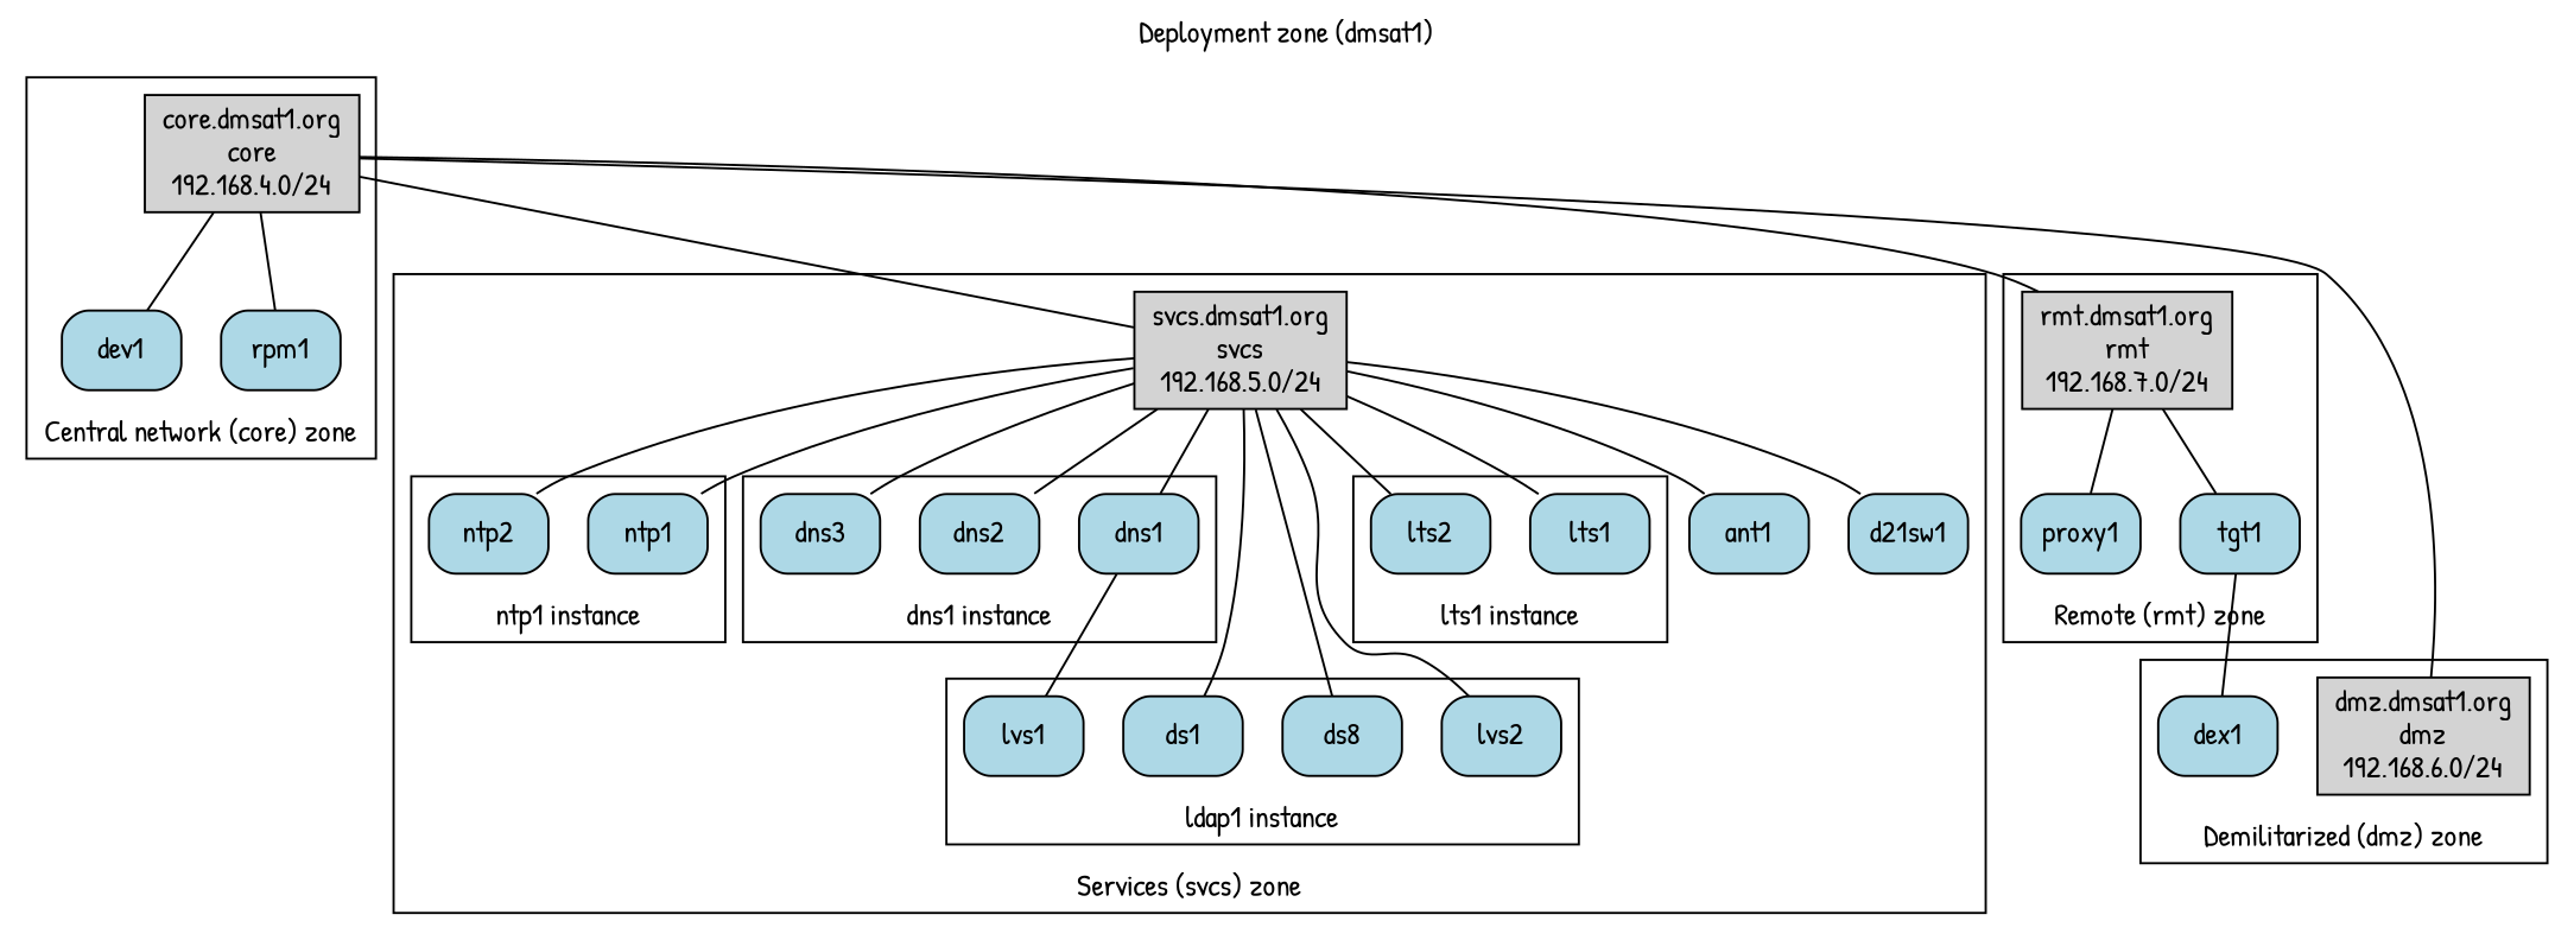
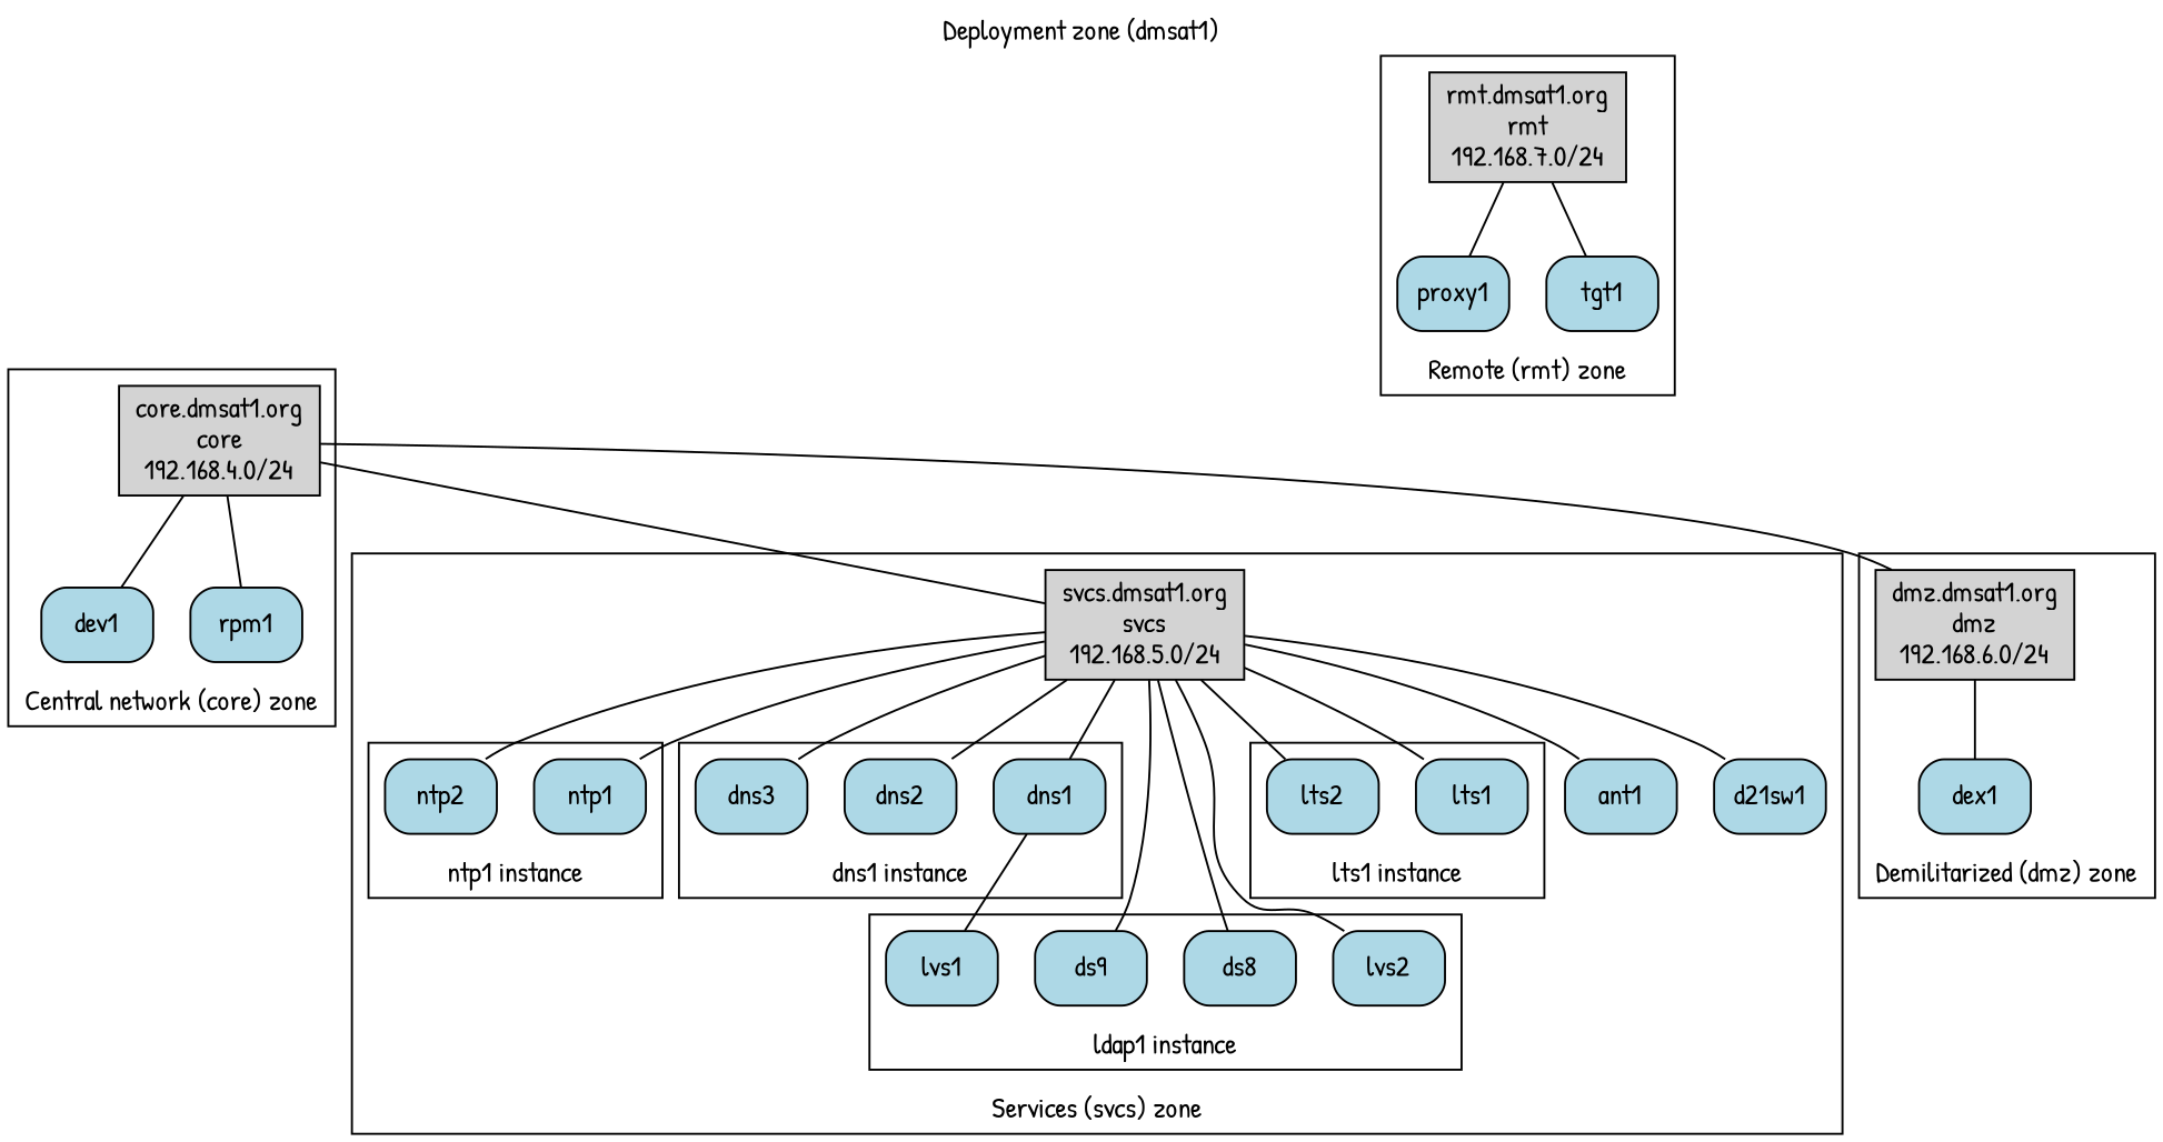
  graph {
    fillcolor=white
    fontname="Patrick Hand"
    label="Deployment zone (dmsat1)"
    labelloc=top
    packmode="node"
    style=filled
    node [fillcolor=lightblue fontname="Patrick Hand" shape=box style="filled,rounded"]
    edge [fontname="Patrick Hand"]
    ntp1
    ntp2
    dns1
    dns2
    dns3
-   ds1
+   ds1 [label=ds9]
    n7 [label=ds8]
    lvs1
    lvs2
    lts1
    lts2
    n12 [fillcolor=lightgray label="svcs.dmsat1.org\nsvcs\n192.168.5.0/24" style=filled]
    ant1
    d21sw1
    n15 [fillcolor=lightgray label="rmt.dmsat1.org\nrmt\n192.168.7.0/24" style=filled]
    proxy1
    tgt1
    n18 [fillcolor=lightgray label="dmz.dmsat1.org\ndmz\n192.168.6.0/24" style=filled]
    dex1
    n20 [fillcolor=lightgray label="core.dmsat1.org\ncore\n192.168.4.0/24" style=filled]
    dev1
    rpm1
    subgraph cluster_1 {
      label="Services (svcs) zone"
      labelloc=bottom
      n12
      ant1
      d21sw1
      subgraph cluster_2 {
        label="ntp1 instance"
        labelloc=bottom
        ntp1
        ntp2
      }
      subgraph cluster_3 {
        label="dns1 instance"
        labelloc=bottom
        dns1
        dns2
        dns3
      }
      subgraph cluster_4 {
        label="ldap1 instance"
        labelloc=bottom
        ds1
        n7
        lvs1
        lvs2
      }
      subgraph cluster_5 {
        label="lts1 instance"
        labelloc=bottom
        lts1
        lts2
      }
    }
    subgraph cluster_6 {
      label="Remote (rmt) zone"
      labelloc=bottom
      n15
      proxy1
      tgt1
    }
    subgraph cluster_7 {
      label="Demilitarized (dmz) zone"
      labelloc=bottom
      n18
      dex1
    }
    subgraph cluster_8 {
      label="Central network (core) zone"
      labelloc=bottom
      n20
      dev1
      rpm1
    }
    dns1 -- lvs1
    n12 -- ntp1
    n12 -- ntp2
    n12 -- dns1
    n12 -- dns2
    n12 -- dns3
    n12 -- ds1
    n12 -- n7
    n12 -- lvs2
    n12 -- lts1
    n12 -- lts2
    n12 -- ant1
    n12 -- d21sw1
    n15 -- proxy1
    n15 -- tgt1
-   tgt1 -- dex1
+   n18 -- dex1
    n20 -- n12
-   n20 -- n15
    n20 -- n18
    n20 -- dev1
    n20 -- rpm1
  }
